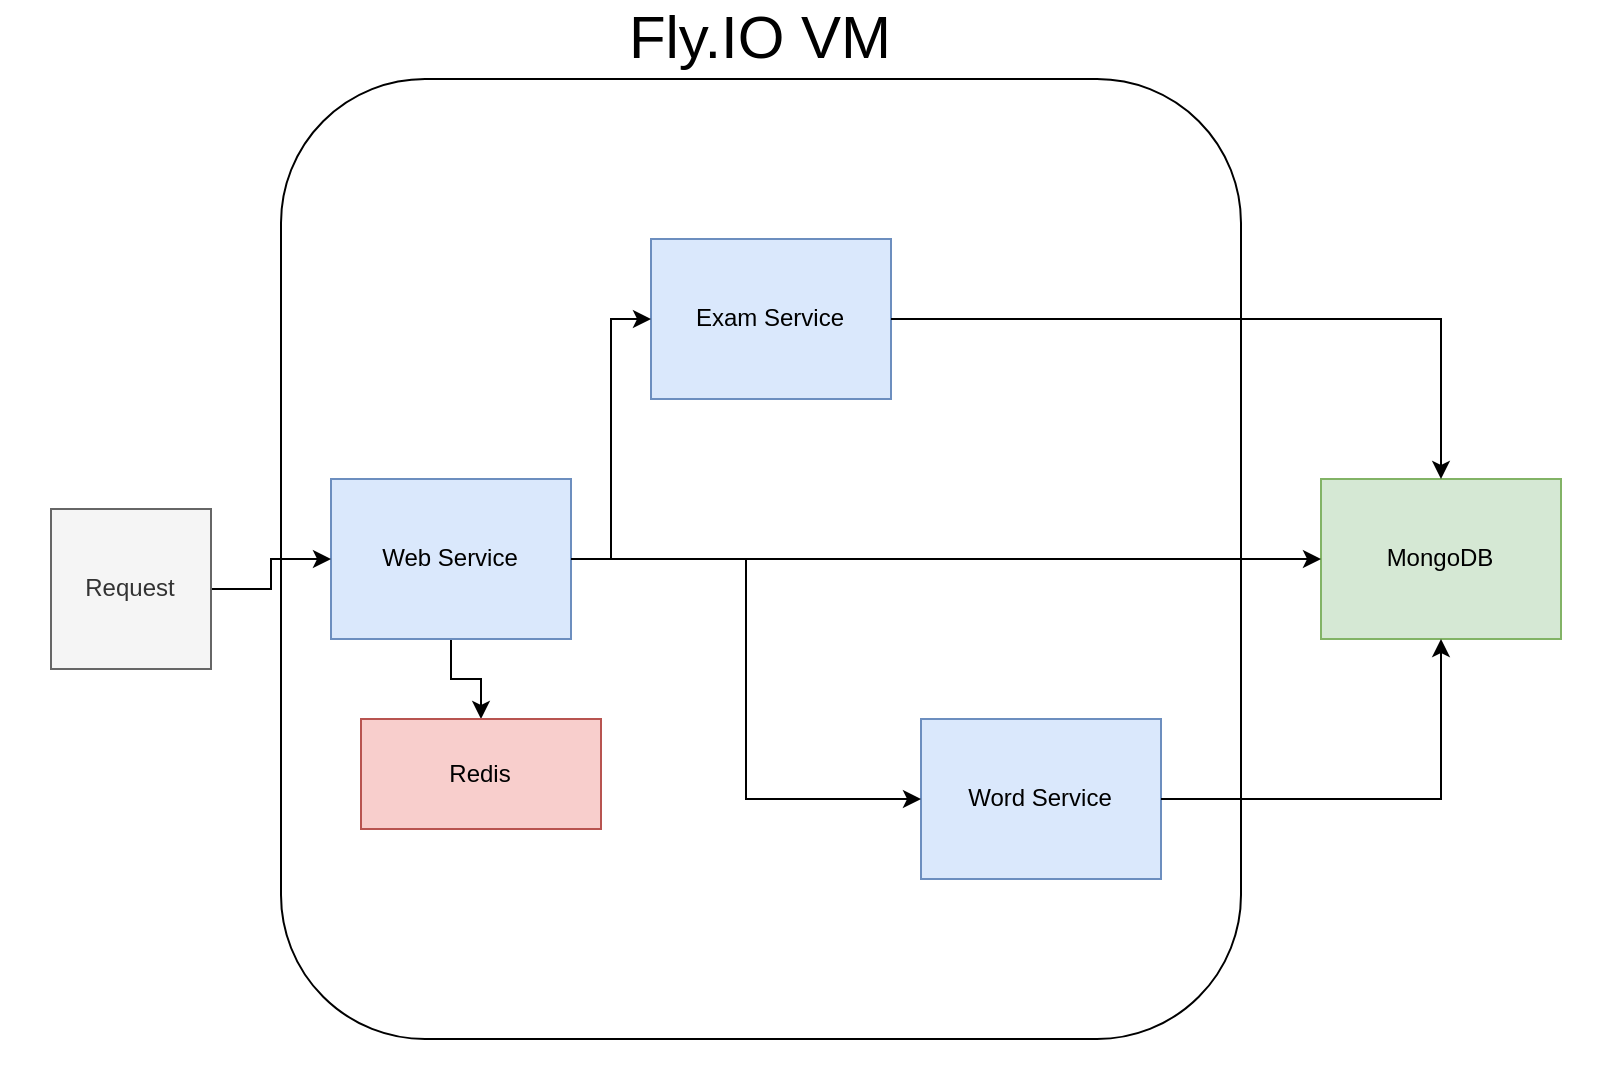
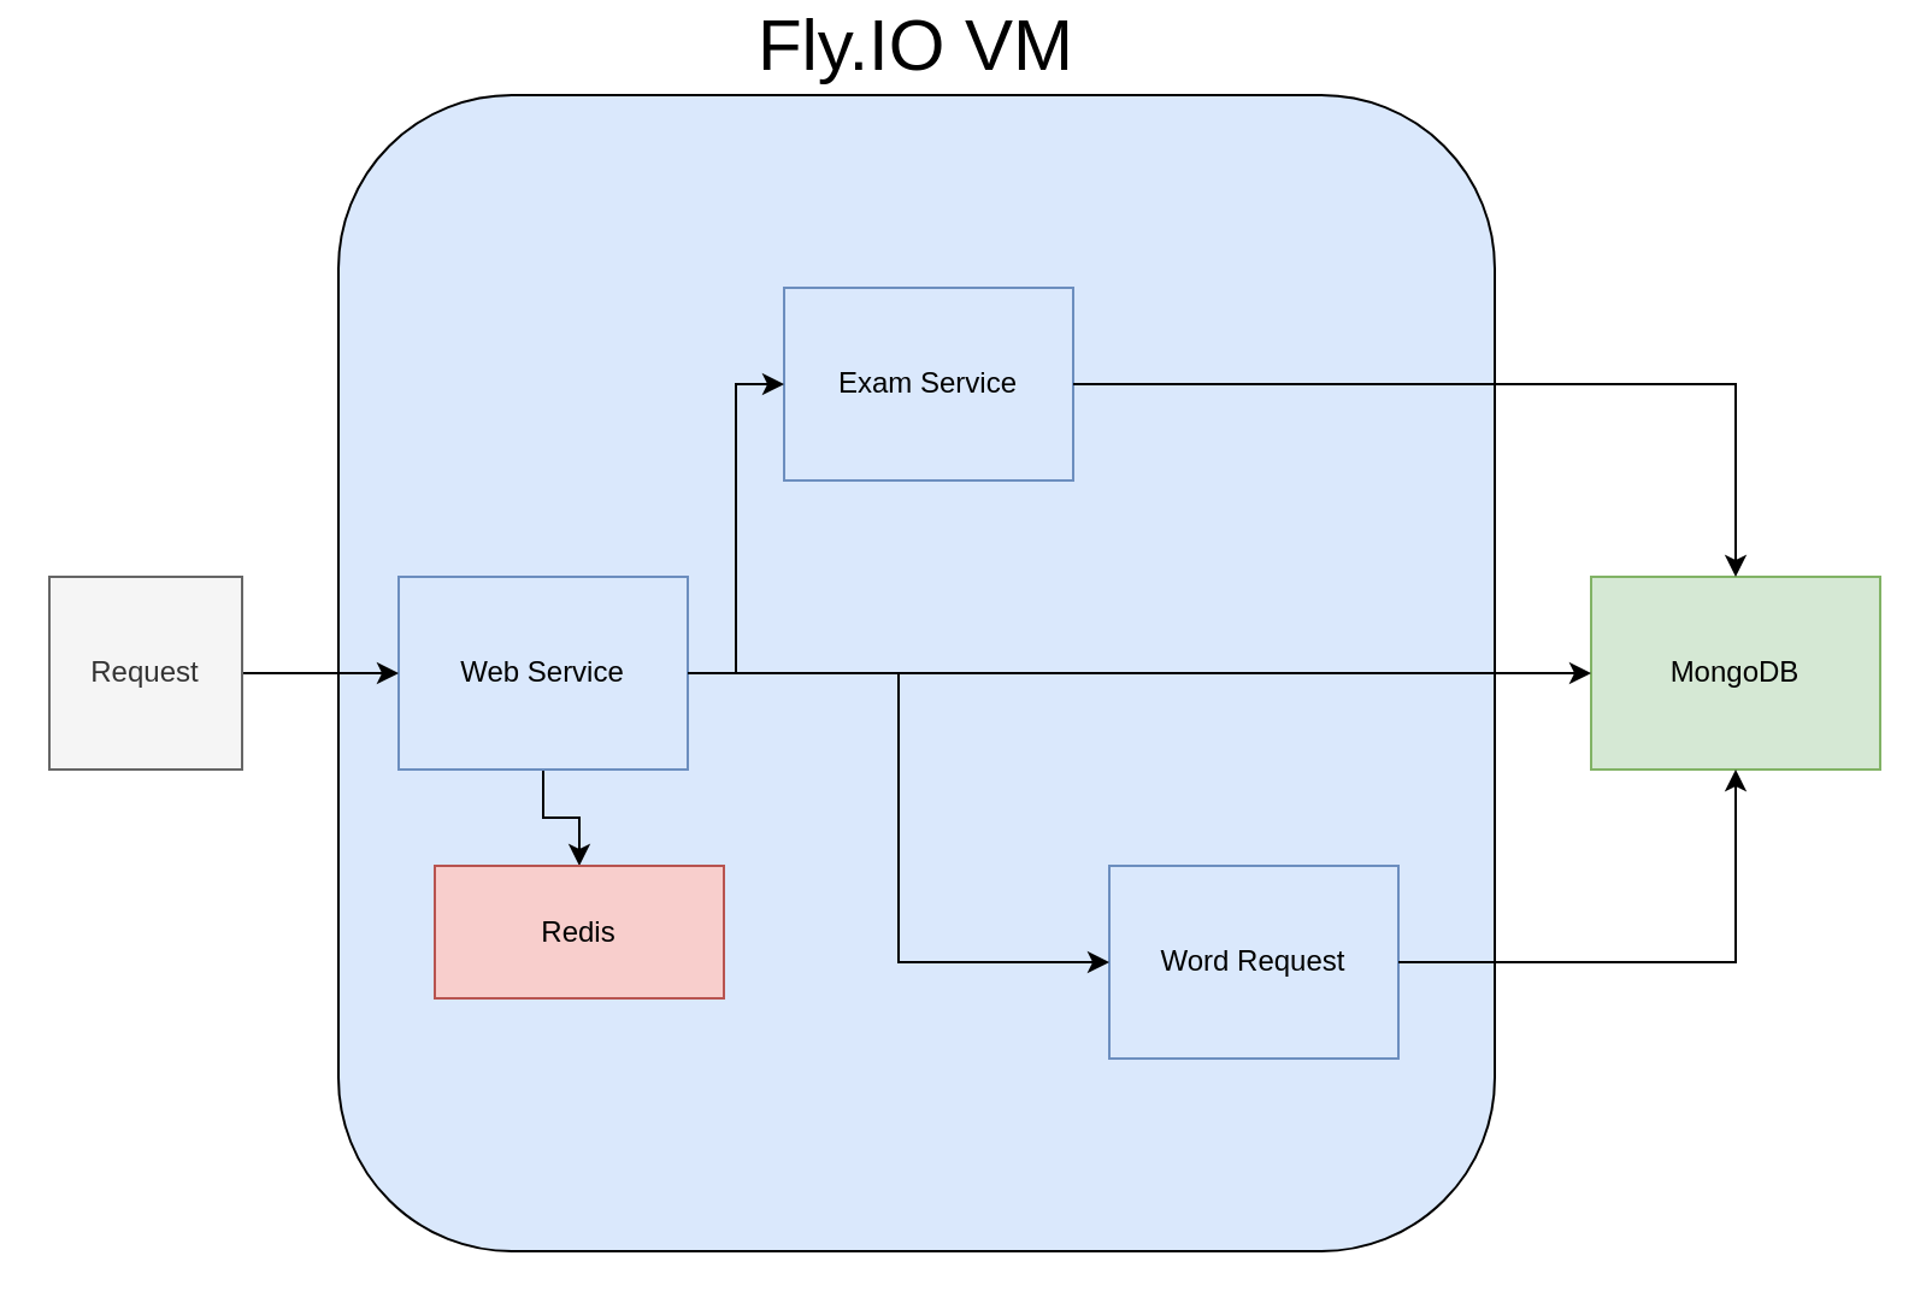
  <mxCell id="0" />
  <mxCell id="1" parent="0" />
  <mxCell id="2" value="MongoDB" style="rounded=0;whiteSpace=wrap;html=1;fillColor=#d5e8d4;strokeColor=#82b366;" parent="1" vertex="1"><mxGeometry x="660" y="220" width="120" height="80" as="geometry" /></mxCell>
  <mxCell id="3" value="" style="group" vertex="1" connectable="0" parent="1"><mxGeometry x="140" y="20" width="480" height="480" as="geometry" /></mxCell>
- <mxCell id="4" value="Fly.IO VM" style="rounded=1;whiteSpace=wrap;html=1;labelPosition=center;verticalLabelPosition=top;align=center;verticalAlign=bottom;fontSize=30;" vertex="1" parent="3"><mxGeometry width="480" height="480" as="geometry" /></mxCell>
+ <mxCell id="4" value="Fly.IO VM" style="rounded=1;whiteSpace=wrap;html=1;labelPosition=center;verticalLabelPosition=top;align=center;verticalAlign=bottom;fontSize=30;fillColor=#dae8fc;" vertex="1" parent="3"><mxGeometry width="480" height="480" as="geometry" /></mxCell>
  <mxCell id="5" style="edgeStyle=orthogonalEdgeStyle;rounded=0;orthogonalLoop=1;jettySize=auto;html=1;exitX=0.5;exitY=1;exitDx=0;exitDy=0;entryX=0.5;entryY=0;entryDx=0;entryDy=0;" edge="1" parent="3" source="6" target="11"><mxGeometry relative="1" as="geometry" /></mxCell>
  <mxCell id="6" value="Web Service" style="rounded=0;whiteSpace=wrap;html=1;fillColor=#dae8fc;strokeColor=#6c8ebf;" parent="3" vertex="1"><mxGeometry x="25" y="200" width="120" height="80" as="geometry" /></mxCell>
  <mxCell id="7" value="Exam Service" style="rounded=0;whiteSpace=wrap;html=1;fillColor=#dae8fc;strokeColor=#6c8ebf;" parent="3" vertex="1"><mxGeometry x="185" y="80" width="120" height="80" as="geometry" /></mxCell>
  <mxCell id="8" style="edgeStyle=orthogonalEdgeStyle;rounded=0;orthogonalLoop=1;jettySize=auto;html=1;exitX=1;exitY=0.5;exitDx=0;exitDy=0;entryX=0;entryY=0.5;entryDx=0;entryDy=0;" edge="1" parent="3" source="6" target="7"><mxGeometry relative="1" as="geometry" /></mxCell>
- <mxCell id="9" value="Word Service" style="rounded=0;whiteSpace=wrap;html=1;fillColor=#dae8fc;strokeColor=#6c8ebf;" parent="3" vertex="1"><mxGeometry x="320" y="320" width="120" height="80" as="geometry" /></mxCell>
+ <mxCell id="9" value="Word Request" style="rounded=0;whiteSpace=wrap;html=1;fillColor=#dae8fc;strokeColor=#6c8ebf;" parent="3" vertex="1"><mxGeometry x="320" y="320" width="120" height="80" as="geometry" /></mxCell>
  <mxCell id="10" style="edgeStyle=orthogonalEdgeStyle;rounded=0;orthogonalLoop=1;jettySize=auto;html=1;exitX=1;exitY=0.5;exitDx=0;exitDy=0;entryX=0;entryY=0.5;entryDx=0;entryDy=0;" edge="1" parent="3" source="6" target="9"><mxGeometry relative="1" as="geometry" /></mxCell>
  <mxCell id="11" value="Redis" style="rounded=0;whiteSpace=wrap;html=1;fillColor=#f8cecc;strokeColor=#b85450;" parent="3" vertex="1"><mxGeometry x="40" y="320" width="120" height="55" as="geometry" /></mxCell>
  <mxCell id="12" style="edgeStyle=orthogonalEdgeStyle;rounded=0;orthogonalLoop=1;jettySize=auto;html=1;exitX=1;exitY=0.5;exitDx=0;exitDy=0;entryX=0;entryY=0.5;entryDx=0;entryDy=0;" edge="1" parent="1" source="6" target="2"><mxGeometry relative="1" as="geometry" /></mxCell>
  <mxCell id="13" style="edgeStyle=orthogonalEdgeStyle;rounded=0;orthogonalLoop=1;jettySize=auto;html=1;exitX=1;exitY=0.5;exitDx=0;exitDy=0;entryX=0.5;entryY=0;entryDx=0;entryDy=0;" edge="1" parent="1" source="7" target="2"><mxGeometry relative="1" as="geometry" /></mxCell>
  <mxCell id="14" style="edgeStyle=orthogonalEdgeStyle;rounded=0;orthogonalLoop=1;jettySize=auto;html=1;exitX=1;exitY=0.5;exitDx=0;exitDy=0;entryX=0.5;entryY=1;entryDx=0;entryDy=0;" edge="1" parent="1" source="9" target="2"><mxGeometry relative="1" as="geometry" /></mxCell>
  <mxCell id="15" style="edgeStyle=orthogonalEdgeStyle;rounded=0;orthogonalLoop=1;jettySize=auto;html=1;exitX=1;exitY=0.5;exitDx=0;exitDy=0;entryX=0;entryY=0.5;entryDx=0;entryDy=0;" edge="1" parent="1" source="16" target="6"><mxGeometry relative="1" as="geometry" /></mxCell>
- <mxCell id="16" value="Request" style="rounded=0;whiteSpace=wrap;html=1;fillColor=#f5f5f5;strokeColor=#666666;fontColor=#333333;" vertex="1" parent="1"><mxGeometry x="25" y="235" width="80" height="80" as="geometry" /></mxCell>
+ <mxCell id="16" value="Request" style="rounded=0;whiteSpace=wrap;html=1;fillColor=#f5f5f5;strokeColor=#666666;fontColor=#333333;" vertex="1" parent="1"><mxGeometry x="20" y="220" width="80" height="80" as="geometry" /></mxCell>
